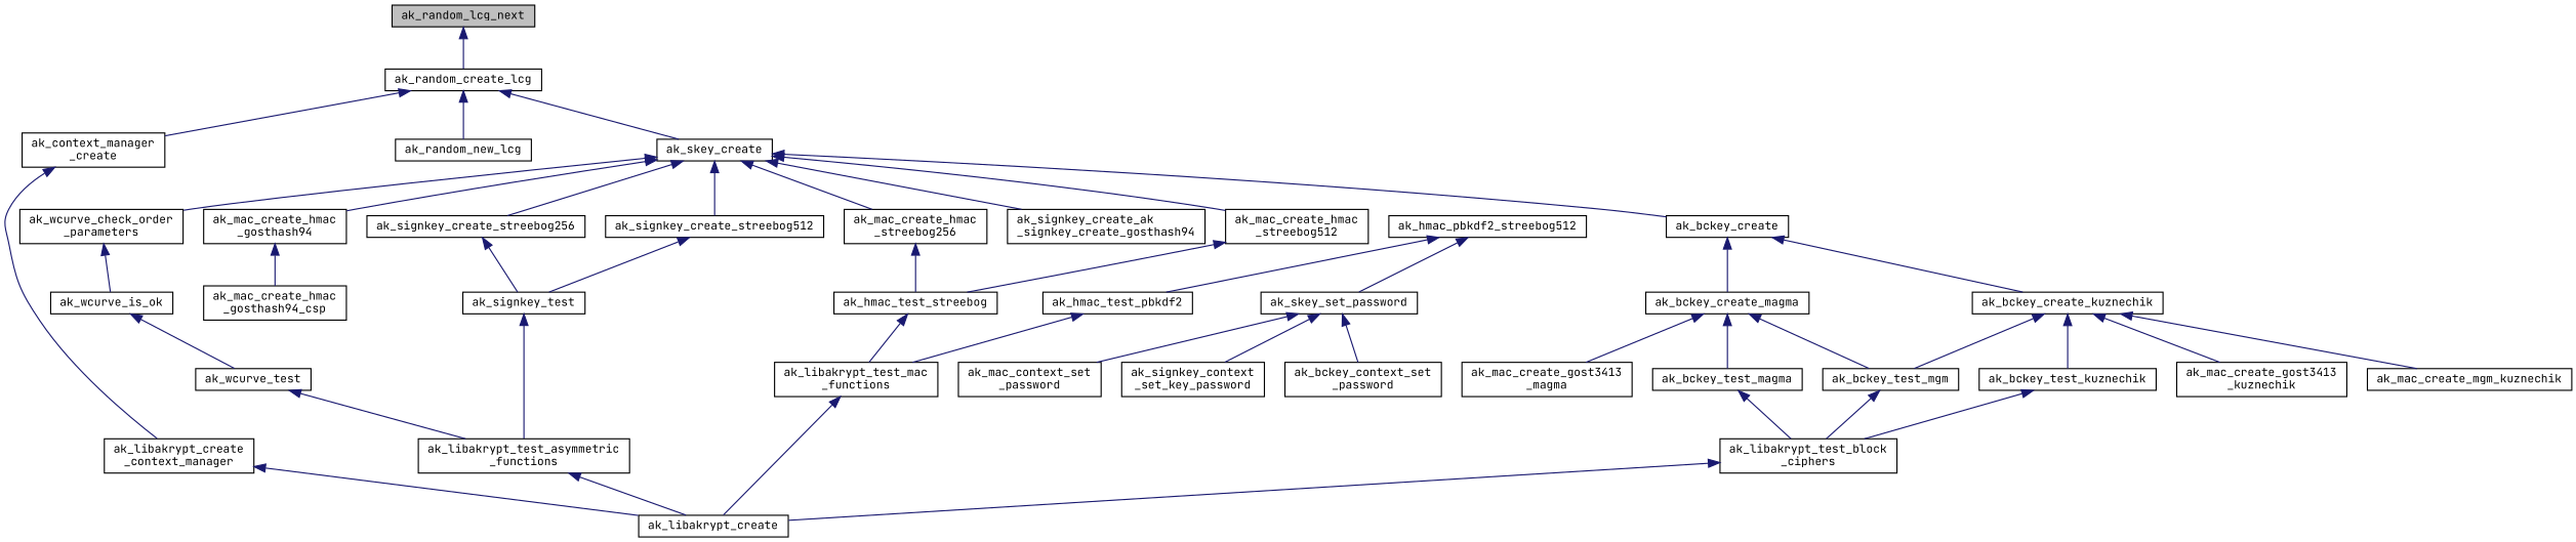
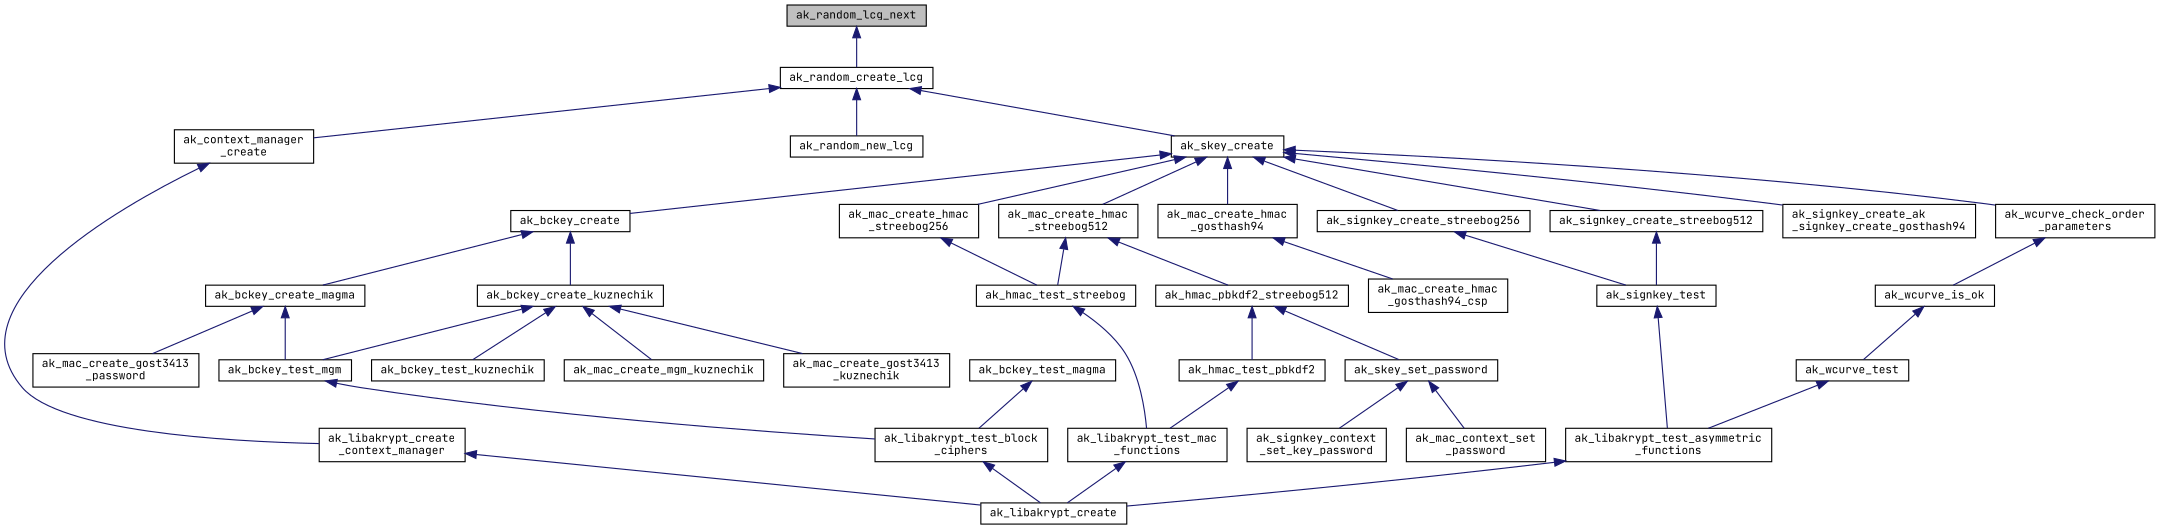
  digraph {
    fontname="JetBrains Mono"
    rankdir=TB
    node [color=black fillcolor=white fontname="JetBrains Mono" fontsize=10 shape=record style=filled]
    edge [color=midnightblue dir=back fontname="JetBrains Mono" fontsize=10 labelfontname=Helvetica labelfontsize=10 style=solid]
    n1 [fillcolor=grey75 fontcolor=black height=0.2 label=ak_random_lcg_next width=0.4]
    n2 [height=0.2 label=ak_random_create_lcg width=0.4]
    n3 [height=0.2 label="ak_context_manager\l_create" width=0.4]
    n4 [height=0.2 label=ak_random_new_lcg width=0.4]
    n5 [height=0.2 label=ak_skey_create width=0.4]
    n6 [height=0.2 label="ak_libakrypt_create\l_context_manager" width=0.4]
    n7 [height=0.2 label="ak_wcurve_check_order\l_parameters" width=0.4]
    n8 [height=0.2 label=ak_wcurve_is_ok width=0.4]
    n9 [height=0.2 label=ak_bckey_create width=0.4]
    n10 [height=0.2 label="ak_mac_create_hmac\l_streebog256" width=0.4]
    n11 [height=0.2 label="ak_mac_create_hmac\l_streebog512" width=0.4]
    n12 [height=0.2 label="ak_mac_create_hmac\l_gosthash94" width=0.4]
    n13 [height=0.2 label=ak_signkey_create_streebog256 width=0.4]
    n14 [height=0.2 label=ak_signkey_create_streebog512 width=0.4]
    n15 [height=0.2 label="ak_signkey_create_ak\l_signkey_create_gosthash94" width=0.4]
    n16 [height=0.2 label=ak_libakrypt_create width=0.4]
    n17 [height=0.2 label=ak_wcurve_test width=0.4]
    n18 [height=0.2 label="ak_libakrypt_test_asymmetric\l_functions" width=0.4]
    n19 [height=0.2 label=ak_bckey_create_kuznechik width=0.4]
    n20 [height=0.2 label=ak_bckey_create_magma width=0.4]
    n21 [height=0.2 label=ak_hmac_test_streebog width=0.4]
    n22 [height=0.2 label=ak_hmac_pbkdf2_streebog512 width=0.4]
    n23 [height=0.2 label="ak_mac_create_hmac\l_gosthash94_csp" width=0.4]
    n24 [height=0.2 label=ak_signkey_test width=0.4]
    n25 [height=0.2 label=ak_mac_create_mgm_kuznechik width=0.4]
    n26 [height=0.2 label=ak_bckey_test_mgm width=0.4]
    n27 [height=0.2 label="ak_mac_create_gost3413\l_kuznechik" width=0.4]
    n28 [height=0.2 label=ak_bckey_test_kuznechik width=0.4]
-   n29 [height=0.2 label="ak_mac_create_gost3413\l_magma" width=0.4]
+   n29 [height=0.2 label="ak_mac_create_gost3413\l_password" width=0.4]
    n30 [height=0.2 label=ak_bckey_test_magma width=0.4]
    n31 [height=0.2 label="ak_libakrypt_test_block\l_ciphers" width=0.4]
    n32 [height=0.2 label="ak_libakrypt_test_mac\l_functions" width=0.4]
    n33 [height=0.2 label=ak_hmac_test_pbkdf2 width=0.4]
    n34 [height=0.2 label=ak_skey_set_password width=0.4]
-   n35 [height=0.2 label="ak_bckey_context_set\l_password" width=0.4]
    n36 [height=0.2 label="ak_mac_context_set\l_password" width=0.4]
    n37 [height=0.2 label="ak_signkey_context\l_set_key_password" width=0.4]
    n1 -> n2
    n2 -> n3
    n2 -> n4
    n2 -> n5
    n3 -> n6
    n5 -> n7
    n5 -> n9
    n5 -> n10
    n5 -> n11
    n5 -> n12
    n5 -> n13
    n5 -> n14
    n5 -> n15
    n6 -> n16
    n7 -> n8
    n8 -> n17
    n9 -> n19
    n9 -> n20
    n10 -> n21
    n11 -> n21
+   n11 -> n22
    n12 -> n23
    n13 -> n24
    n14 -> n24
    n17 -> n18
    n18 -> n16
    n19 -> n25
    n19 -> n26
    n19 -> n27
    n19 -> n28
    n20 -> n26
    n20 -> n29
-   n20 -> n30
    n21 -> n32
    n22 -> n33
    n22 -> n34
    n24 -> n18
    n26 -> n31
-   n28 -> n31
    n30 -> n31
    n31 -> n16
    n32 -> n16
    n33 -> n32
-   n34 -> n35
    n34 -> n36
    n34 -> n37
  }
